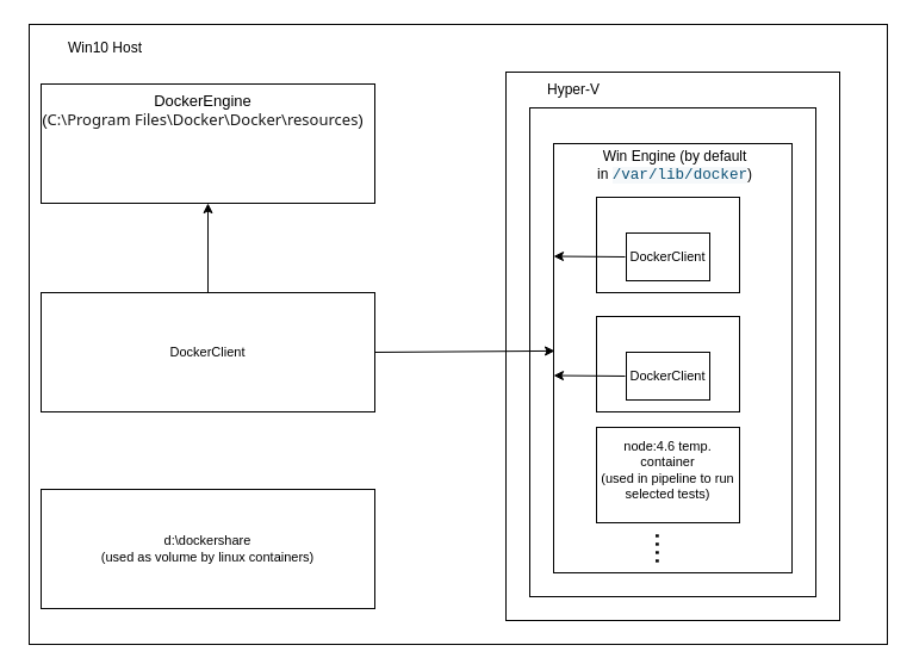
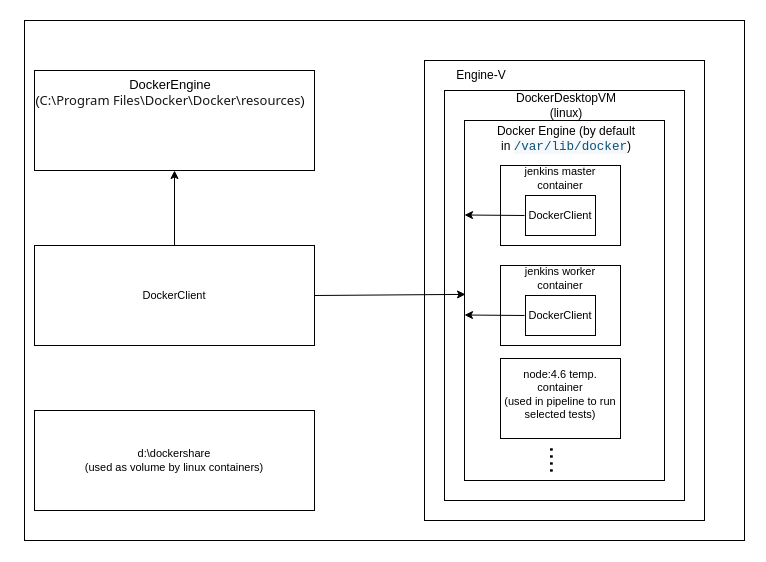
  <mxCell id="0" />
  <mxCell id="1" parent="0" />
  <mxCell id="2" value="" style="rounded=0;whiteSpace=wrap;html=1;" vertex="1" parent="1"><mxGeometry x="24" y="20" width="720" height="520" as="geometry" /></mxCell>
- <mxCell id="3" value="Win10 Host" style="text;html=1;strokeColor=none;fillColor=none;align=center;verticalAlign=middle;whiteSpace=wrap;rounded=0;" vertex="1" parent="1"><mxGeometry x="28" y="30" width="120" height="20" as="geometry" /></mxCell>
  <mxCell id="4" value="" style="rounded=0;whiteSpace=wrap;html=1;" vertex="1" parent="1"><mxGeometry x="34" y="70" width="280" height="100" as="geometry" /></mxCell>
  <mxCell id="5" value="" style="rounded=0;whiteSpace=wrap;html=1;" vertex="1" parent="1"><mxGeometry x="424" y="60" width="280" height="460" as="geometry" /></mxCell>
- <mxCell id="6" value="Hyper-V" style="text;html=1;strokeColor=none;fillColor=none;align=center;verticalAlign=middle;whiteSpace=wrap;rounded=0;" vertex="1" parent="1"><mxGeometry x="431" y="65" width="100" height="20" as="geometry" /></mxCell>
+ <mxCell id="6" value="Engine-V" style="text;html=1;strokeColor=none;fillColor=none;align=center;verticalAlign=middle;whiteSpace=wrap;rounded=0;" vertex="1" parent="1"><mxGeometry x="431" y="65" width="100" height="20" as="geometry" /></mxCell>
  <mxCell id="7" value="" style="rounded=0;whiteSpace=wrap;html=1;" vertex="1" parent="1"><mxGeometry x="444" y="90" width="240" height="410" as="geometry" /></mxCell>
+ <mxCell id="8" value="DockerDesktopVM (linux)" style="text;html=1;strokeColor=none;fillColor=none;align=center;verticalAlign=middle;whiteSpace=wrap;rounded=0;" vertex="1" parent="1"><mxGeometry x="500" y="95" width="132" height="20" as="geometry" /></mxCell>
  <mxCell id="9" value="" style="rounded=0;whiteSpace=wrap;html=1;" vertex="1" parent="1"><mxGeometry x="464" y="120" width="200" height="360" as="geometry" /></mxCell>
  <mxCell id="10" value="&lt;font&gt;&lt;span style=&quot;font-size: 13px&quot;&gt;DockerEngine &lt;/span&gt;&lt;br&gt;&lt;span style=&quot;font-size: 13px&quot;&gt;(&lt;/span&gt;&lt;font color=&quot;#171717&quot; face=&quot;segoe ui, segoeui, helvetica neue, helvetica, arial, sans-serif&quot;&gt;&lt;span style=&quot;font-size: 13px&quot;&gt;C:\Program Files\Docker\Docker\resources&lt;/span&gt;&lt;/font&gt;&lt;span style=&quot;font-size: 13px&quot;&gt;)&lt;/span&gt;&lt;/font&gt;" style="text;html=1;strokeColor=none;fillColor=none;align=center;verticalAlign=middle;whiteSpace=wrap;rounded=0;fontSize=11;" vertex="1" parent="1"><mxGeometry x="20" y="82" width="300" height="20" as="geometry" /></mxCell>
  <mxCell id="11" value="DockerClient" style="rounded=0;whiteSpace=wrap;html=1;fontSize=11;" vertex="1" parent="1"><mxGeometry x="34" y="245" width="280" height="100" as="geometry" /></mxCell>
  <mxCell id="12" value="d:\dockershare&lt;br&gt;(used as volume by linux containers)" style="rounded=0;whiteSpace=wrap;html=1;fontSize=11;" vertex="1" parent="1"><mxGeometry x="34" y="410" width="280" height="100" as="geometry" /></mxCell>
- <mxCell id="13" value="&lt;span style=&quot;font-size: 12px&quot;&gt;Win Engine (by default in&amp;nbsp;&lt;/span&gt;&lt;span style=&quot;color: rgb(12 , 81 , 118) ; font-family: &amp;#34;menlo&amp;#34; , &amp;#34;monaco&amp;#34; , &amp;#34;consolas&amp;#34; , &amp;#34;courier new&amp;#34; , monospace ; font-size: 12.6px ; text-align: left ; white-space: nowrap ; background-color: rgb(245 , 248 , 250)&quot;&gt;/var/lib/docker&lt;/span&gt;&lt;span style=&quot;font-size: 12px&quot;&gt;)&lt;/span&gt;" style="text;html=1;strokeColor=none;fillColor=none;align=center;verticalAlign=middle;whiteSpace=wrap;rounded=0;fontSize=11;" vertex="1" parent="1"><mxGeometry x="471" y="138" width="190" as="geometry" /></mxCell>
+ <mxCell id="13" value="&lt;span style=&quot;font-size: 12px&quot;&gt;Docker Engine (by default in&amp;nbsp;&lt;/span&gt;&lt;span style=&quot;color: rgb(12 , 81 , 118) ; font-family: &amp;#34;menlo&amp;#34; , &amp;#34;monaco&amp;#34; , &amp;#34;consolas&amp;#34; , &amp;#34;courier new&amp;#34; , monospace ; font-size: 12.6px ; text-align: left ; white-space: nowrap ; background-color: rgb(245 , 248 , 250)&quot;&gt;/var/lib/docker&lt;/span&gt;&lt;span style=&quot;font-size: 12px&quot;&gt;)&lt;/span&gt;" style="text;html=1;strokeColor=none;fillColor=none;align=center;verticalAlign=middle;whiteSpace=wrap;rounded=0;fontSize=11;" vertex="1" parent="1"><mxGeometry x="471" y="138" width="190" as="geometry" /></mxCell>
  <mxCell id="14" value="" style="endArrow=classic;html=1;fontSize=11;exitX=0.5;exitY=0;exitDx=0;exitDy=0;entryX=0.5;entryY=1;entryDx=0;entryDy=0;" edge="1" parent="1" source="11" target="4"><mxGeometry width="50" height="50" relative="1" as="geometry"><mxPoint x="169.5" y="260" as="sourcePoint" /><mxPoint x="169.5" y="170" as="targetPoint" /></mxGeometry></mxCell>
  <mxCell id="15" value="" style="endArrow=classic;html=1;fontSize=11;entryX=0.005;entryY=0.483;entryDx=0;entryDy=0;entryPerimeter=0;" edge="1" parent="1" target="9"><mxGeometry width="50" height="50" relative="1" as="geometry"><mxPoint x="314" y="295" as="sourcePoint" /><mxPoint x="404" y="295" as="targetPoint" /></mxGeometry></mxCell>
  <mxCell id="16" value="" style="rounded=0;whiteSpace=wrap;html=1;fontSize=11;" vertex="1" parent="1"><mxGeometry x="500" y="165" width="120" height="80" as="geometry" /></mxCell>
+ <mxCell id="17" value="jenkins master container" style="text;html=1;strokeColor=none;fillColor=none;align=center;verticalAlign=middle;whiteSpace=wrap;rounded=0;fontSize=11;" vertex="1" parent="1"><mxGeometry x="500" y="168" width="120" height="20" as="geometry" /></mxCell>
  <mxCell id="18" value="DockerClient" style="rounded=0;whiteSpace=wrap;html=1;fontSize=11;" vertex="1" parent="1"><mxGeometry x="525" y="195" width="70" height="40" as="geometry" /></mxCell>
  <mxCell id="19" value="" style="endArrow=classic;html=1;fontSize=11;" edge="1" parent="1"><mxGeometry width="50" height="50" relative="1" as="geometry"><mxPoint x="524" y="215" as="sourcePoint" /><mxPoint x="464" y="214.5" as="targetPoint" /></mxGeometry></mxCell>
  <mxCell id="20" value="" style="rounded=0;whiteSpace=wrap;html=1;fontSize=11;" vertex="1" parent="1"><mxGeometry x="500" y="265" width="120" height="80" as="geometry" /></mxCell>
+ <mxCell id="21" value="jenkins worker&lt;br&gt;container" style="text;html=1;strokeColor=none;fillColor=none;align=center;verticalAlign=middle;whiteSpace=wrap;rounded=0;fontSize=11;" vertex="1" parent="1"><mxGeometry x="500" y="268" width="120" height="20" as="geometry" /></mxCell>
  <mxCell id="22" value="DockerClient" style="rounded=0;whiteSpace=wrap;html=1;fontSize=11;" vertex="1" parent="1"><mxGeometry x="525" y="295" width="70" height="40" as="geometry" /></mxCell>
  <mxCell id="23" value="" style="endArrow=classic;html=1;fontSize=11;" edge="1" parent="1"><mxGeometry width="50" height="50" relative="1" as="geometry"><mxPoint x="524" y="315" as="sourcePoint" /><mxPoint x="464" y="314.5" as="targetPoint" /></mxGeometry></mxCell>
  <mxCell id="24" value="" style="rounded=0;whiteSpace=wrap;html=1;fontSize=11;" vertex="1" parent="1"><mxGeometry x="500" y="358" width="120" height="80" as="geometry" /></mxCell>
  <mxCell id="25" value="node:4.6 temp. container&lt;br&gt;(used in pipeline to run selected tests)" style="text;html=1;strokeColor=none;fillColor=none;align=center;verticalAlign=middle;whiteSpace=wrap;rounded=0;fontSize=11;" vertex="1" parent="1"><mxGeometry x="500" y="384" width="120" height="20" as="geometry" /></mxCell>
  <mxCell id="26" value="...." style="text;html=1;strokeColor=none;fillColor=none;align=center;verticalAlign=middle;whiteSpace=wrap;rounded=0;fontSize=25;rotation=90;" vertex="1" parent="1"><mxGeometry x="540" y="450" width="40" height="20" as="geometry" /></mxCell>
